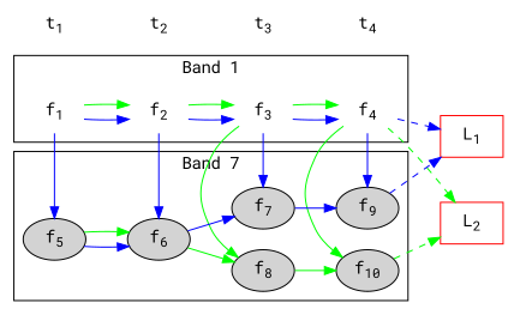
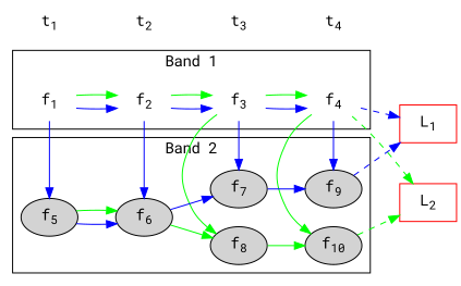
  digraph {
    rankdir=LR
    fontname="Roboto Mono"
    node [style=filled fontname="Roboto Mono"]
    edge [color=green fontname="Roboto Mono"]
    n1 [color=white label=<f<SUB>1</SUB>>]
    n2 [color=white label=<f<SUB>2</SUB>>]
    n3 [color=white label=<f<SUB>3</SUB>>]
    n4 [color=white label=<f<SUB>4</SUB>>]
    n5 [label=<f<SUB>5</SUB>>]
    n6 [label=<f<SUB>6</SUB>>]
    n7 [label=<f<SUB>7</SUB>>]
    n8 [label=<f<SUB>8</SUB>>]
    n9 [label=<f<SUB>9</SUB>>]
    n10 [label=<f<SUB>10</SUB>>]
    n11 [color=red label=<L<SUB>1</SUB>> shape=box style=""]
    n12 [color=red label=<L<SUB>2</SUB>> shape=box style=""]
    n13 [label=<t<SUB>1</SUB>> shape=none style=""]
    n14 [label=<t<SUB>2</SUB>> shape=none style=""]
    n15 [label=<t<SUB>3</SUB>> shape=none style=""]
    n16 [label=<t<SUB>4</SUB>> shape=none style=""]
    subgraph cluster_1 {
      label="Band 1"
      n1
      n2
      n3
      n4
    }
    subgraph cluster_2 {
-     label="Band 7"
+     label="Band 2"
      rank=min
      n5
      n6
      n7
      n8
      n9
      n10
    }
    n1 -> n2 [color=blue]
    n1 -> n2
    n1 -> n5 [color=blue constraint=false]
    n2 -> n3 [color=blue]
    n2 -> n3
    n2 -> n6 [color=blue constraint=false]
    n3 -> n4 [color=blue]
    n3 -> n4
    n3 -> n7 [color=blue constraint=false]
    n3 -> n8 [constraint=false]
    n4 -> n9 [color=blue constraint=false]
    n4 -> n10 [constraint=false]
    n4 -> n11 [color=blue constraint=true style=dashed]
    n4 -> n12 [constraint=true style=dashed]
    n5 -> n6 [color=blue]
    n5 -> n6
    n6 -> n7 [color=blue]
    n6 -> n8
    n7 -> n9 [color=blue]
    n8 -> n10
    n9 -> n11 [color=blue constraint=true style=dashed]
    n10 -> n12 [constraint=true style=dashed]
    n13 -> n14 [constraint=true style=invis]
    n14 -> n15 [constraint=true style=invis]
    n15 -> n16 [constraint=true style=invis]
  }
